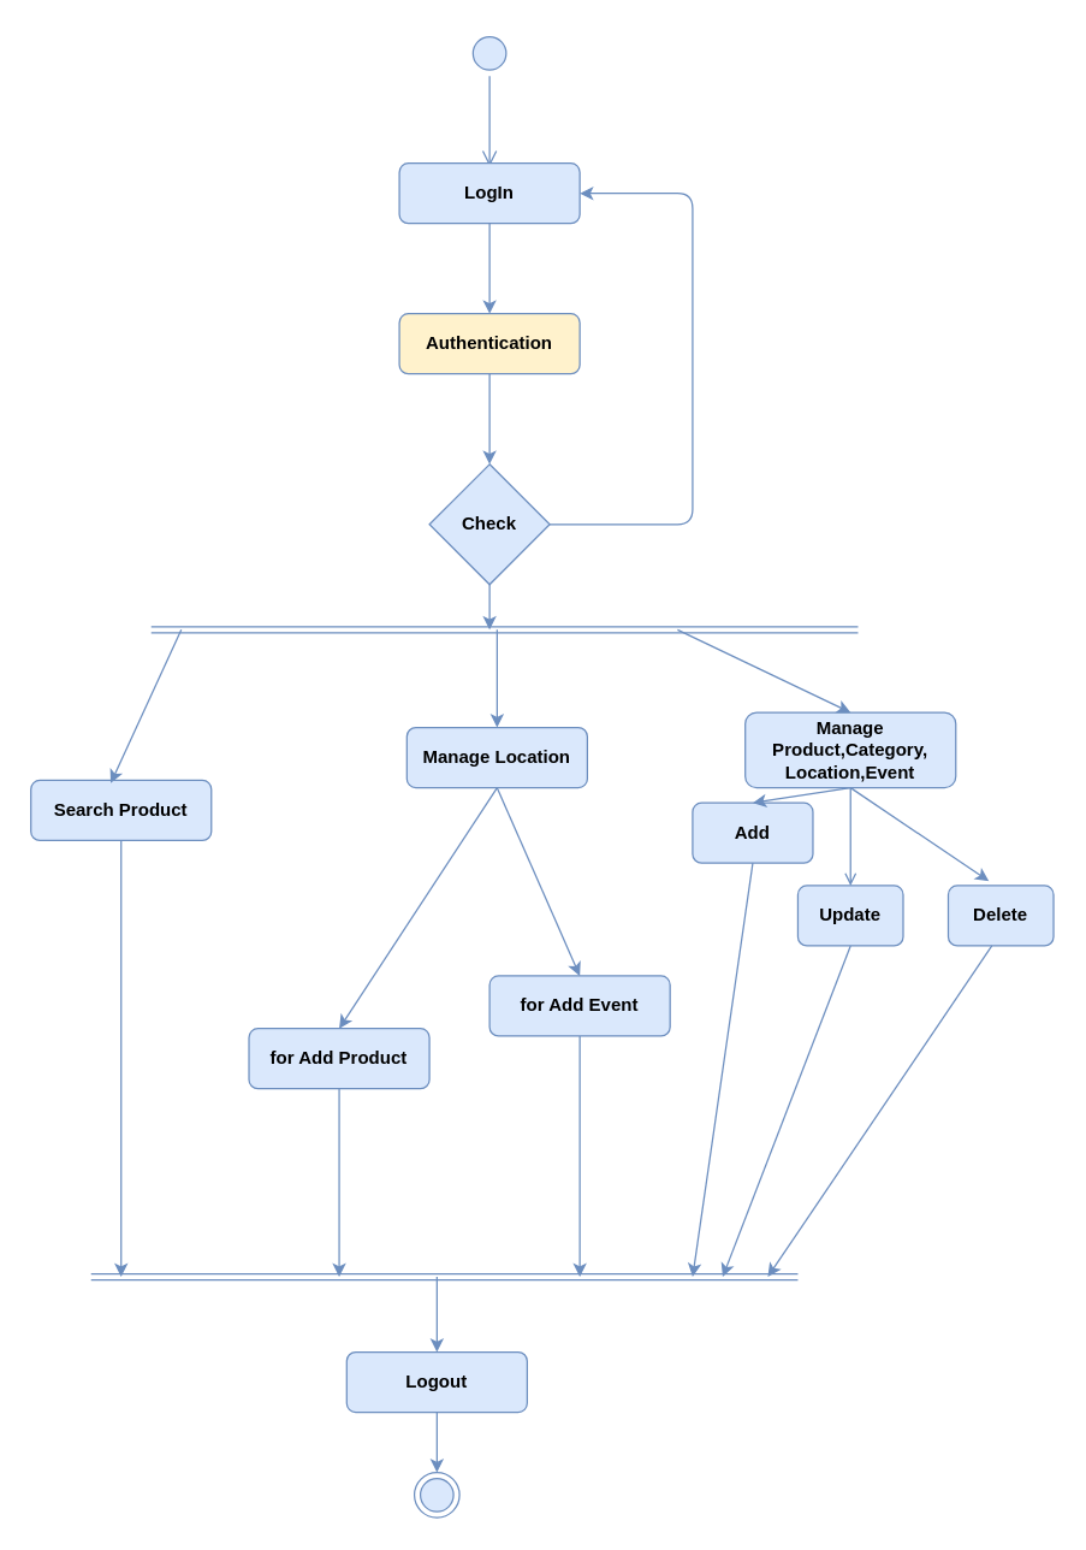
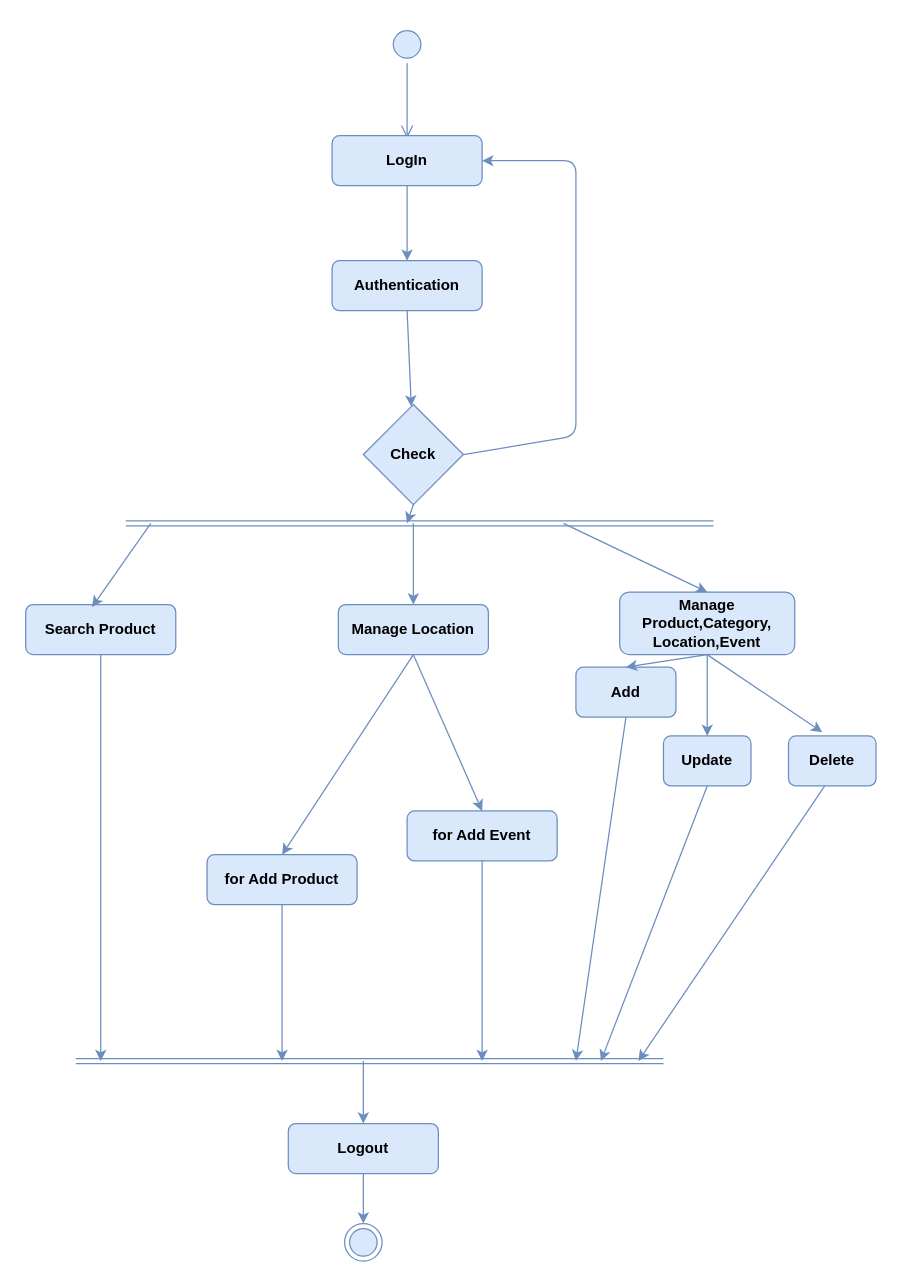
  <mxCell id="0" />
  <mxCell id="1" parent="0" />
  <mxCell id="2" value="" style="ellipse;html=1;shape=startState;fillColor=#dae8fc;strokeColor=#6c8ebf;fontStyle=1" vertex="1" parent="1"><mxGeometry x="310" y="20" width="30" height="30" as="geometry" /></mxCell>
  <mxCell id="3" value="" style="edgeStyle=orthogonalEdgeStyle;html=1;verticalAlign=bottom;endArrow=open;endSize=8;strokeColor=#6c8ebf;fillColor=#dae8fc;fontStyle=1" edge="1" parent="1" source="2"><mxGeometry relative="1" as="geometry"><mxPoint x="325" y="110" as="targetPoint" /></mxGeometry></mxCell>
  <mxCell id="4" value="LogIn" style="rounded=1;whiteSpace=wrap;html=1;fillColor=#dae8fc;strokeColor=#6c8ebf;fontStyle=1" vertex="1" parent="1"><mxGeometry x="265" y="108" width="120" height="40" as="geometry" /></mxCell>
  <mxCell id="5" value="" style="endArrow=classic;html=1;exitX=0.5;exitY=1;exitDx=0;exitDy=0;fillColor=#dae8fc;strokeColor=#6c8ebf;fontStyle=1" edge="1" parent="1" source="4"><mxGeometry width="50" height="50" relative="1" as="geometry"><mxPoint x="300" y="238" as="sourcePoint" /><mxPoint x="325" y="208" as="targetPoint" /></mxGeometry></mxCell>
- <mxCell id="6" value="Authentication" style="rounded=1;whiteSpace=wrap;html=1;fillColor=#fff2cc;strokeColor=#6c8ebf;fontStyle=1;" vertex="1" parent="1"><mxGeometry x="265" y="208" width="120" height="40" as="geometry" /></mxCell>
- <mxCell id="7" value="Check" style="rhombus;whiteSpace=wrap;html=1;fillColor=#dae8fc;strokeColor=#6c8ebf;fontStyle=1" vertex="1" parent="1"><mxGeometry x="285" y="308" width="80" height="80" as="geometry" /></mxCell>
+ <mxCell id="6" value="Authentication" style="rounded=1;whiteSpace=wrap;html=1;fillColor=#dae8fc;strokeColor=#6c8ebf;fontStyle=1" vertex="1" parent="1"><mxGeometry x="265" y="208" width="120" height="40" as="geometry" /></mxCell>
+ <mxCell id="7" value="Check" style="rhombus;whiteSpace=wrap;html=1;fillColor=#dae8fc;strokeColor=#6c8ebf;fontStyle=1" vertex="1" parent="1"><mxGeometry x="290" y="323" width="80" height="80" as="geometry" /></mxCell>
  <mxCell id="8" value="" style="endArrow=classic;html=1;exitX=0.5;exitY=1;exitDx=0;exitDy=0;fillColor=#dae8fc;strokeColor=#6c8ebf;fontStyle=1" edge="1" parent="1" source="6" target="7"><mxGeometry width="50" height="50" relative="1" as="geometry"><mxPoint x="320" y="318" as="sourcePoint" /><mxPoint x="370" y="268" as="targetPoint" /></mxGeometry></mxCell>
  <mxCell id="9" value="" style="shape=link;html=1;fillColor=#dae8fc;strokeColor=#6c8ebf;fontStyle=1" edge="1" parent="1"><mxGeometry width="50" height="50" relative="1" as="geometry"><mxPoint x="100" y="418" as="sourcePoint" /><mxPoint x="570" y="418" as="targetPoint" /></mxGeometry></mxCell>
  <mxCell id="10" value="" style="endArrow=classic;html=1;exitX=0.5;exitY=1;exitDx=0;exitDy=0;fillColor=#dae8fc;strokeColor=#6c8ebf;fontStyle=1" edge="1" parent="1" source="7"><mxGeometry width="50" height="50" relative="1" as="geometry"><mxPoint x="250" y="378" as="sourcePoint" /><mxPoint x="325" y="418" as="targetPoint" /></mxGeometry></mxCell>
  <mxCell id="11" value="" style="endArrow=classic;html=1;entryX=1;entryY=0.5;entryDx=0;entryDy=0;exitX=1;exitY=0.5;exitDx=0;exitDy=0;fillColor=#dae8fc;strokeColor=#6c8ebf;fontStyle=1" edge="1" parent="1" source="7" target="4"><mxGeometry width="50" height="50" relative="1" as="geometry"><mxPoint x="370" y="348" as="sourcePoint" /><mxPoint x="500" y="288" as="targetPoint" /><Array as="points"><mxPoint x="460" y="348" /><mxPoint x="460" y="128" /></Array></mxGeometry></mxCell>
- <mxCell id="12" value="Search Product" style="rounded=1;whiteSpace=wrap;html=1;fillColor=#dae8fc;strokeColor=#6c8ebf;fontStyle=1" vertex="1" parent="1"><mxGeometry x="20" y="518" width="120" height="40" as="geometry" /></mxCell>
+ <mxCell id="12" value="Search Product" style="rounded=1;whiteSpace=wrap;html=1;fillColor=#dae8fc;strokeColor=#6c8ebf;fontStyle=1" vertex="1" parent="1"><mxGeometry x="20" y="483" width="120" height="40" as="geometry" /></mxCell>
  <mxCell id="13" value="" style="endArrow=classic;html=1;exitX=0.5;exitY=1;exitDx=0;exitDy=0;fillColor=#dae8fc;strokeColor=#6c8ebf;fontStyle=1" edge="1" parent="1" source="12"><mxGeometry width="50" height="50" relative="1" as="geometry"><mxPoint x="60" y="558" as="sourcePoint" /><mxPoint x="80" y="848" as="targetPoint" /></mxGeometry></mxCell>
  <mxCell id="14" value="" style="endArrow=classic;html=1;entryX=0.442;entryY=0.05;entryDx=0;entryDy=0;entryPerimeter=0;fillColor=#dae8fc;strokeColor=#6c8ebf;fontStyle=1" edge="1" parent="1" target="12"><mxGeometry width="50" height="50" relative="1" as="geometry"><mxPoint x="120" y="418" as="sourcePoint" /><mxPoint x="80" y="474" as="targetPoint" /></mxGeometry></mxCell>
  <mxCell id="15" value="Manage Location" style="rounded=1;whiteSpace=wrap;html=1;fillColor=#dae8fc;strokeColor=#6c8ebf;fontStyle=1" vertex="1" parent="1"><mxGeometry x="270" y="483" width="120" height="40" as="geometry" /></mxCell>
  <mxCell id="16" value="for Add Product" style="rounded=1;whiteSpace=wrap;html=1;fillColor=#dae8fc;strokeColor=#6c8ebf;fontStyle=1" vertex="1" parent="1"><mxGeometry x="165" y="683" width="120" height="40" as="geometry" /></mxCell>
  <mxCell id="17" value="for Add Event" style="rounded=1;whiteSpace=wrap;html=1;fillColor=#dae8fc;strokeColor=#6c8ebf;fontStyle=1" vertex="1" parent="1"><mxGeometry x="325" y="648" width="120" height="40" as="geometry" /></mxCell>
  <mxCell id="18" value="" style="endArrow=classic;html=1;entryX=0.5;entryY=0;entryDx=0;entryDy=0;fillColor=#dae8fc;strokeColor=#6c8ebf;fontStyle=1" edge="1" parent="1" target="15"><mxGeometry width="50" height="50" relative="1" as="geometry"><mxPoint x="330" y="418" as="sourcePoint" /><mxPoint x="470" y="458" as="targetPoint" /></mxGeometry></mxCell>
  <mxCell id="19" value="" style="endArrow=classic;html=1;entryX=0.5;entryY=0;entryDx=0;entryDy=0;fillColor=#dae8fc;strokeColor=#6c8ebf;fontStyle=1;exitX=0.5;exitY=1;exitDx=0;exitDy=0;" edge="1" parent="1" source="15" target="16"><mxGeometry width="50" height="50" relative="1" as="geometry"><mxPoint x="330" y="528" as="sourcePoint" /><mxPoint x="320" y="528" as="targetPoint" /></mxGeometry></mxCell>
  <mxCell id="20" value="" style="endArrow=classic;html=1;entryX=0.5;entryY=0;entryDx=0;entryDy=0;fillColor=#dae8fc;strokeColor=#6c8ebf;fontStyle=1;exitX=0.5;exitY=1;exitDx=0;exitDy=0;" edge="1" parent="1" target="17" source="15"><mxGeometry width="50" height="50" relative="1" as="geometry"><mxPoint x="260" y="518" as="sourcePoint" /><mxPoint x="360" y="528" as="targetPoint" /></mxGeometry></mxCell>
  <mxCell id="21" value="Manage Product,Category,&lt;br&gt;Location,Event" style="rounded=1;whiteSpace=wrap;html=1;fillColor=#dae8fc;strokeColor=#6c8ebf;fontStyle=1" vertex="1" parent="1"><mxGeometry x="495" y="473" width="140" height="50" as="geometry" /></mxCell>
  <mxCell id="22" value="" style="endArrow=classic;html=1;entryX=0.5;entryY=0;entryDx=0;entryDy=0;fillColor=#dae8fc;strokeColor=#6c8ebf;fontStyle=1" edge="1" parent="1" target="21"><mxGeometry width="50" height="50" relative="1" as="geometry"><mxPoint x="450" y="418" as="sourcePoint" /><mxPoint x="490" y="438" as="targetPoint" /></mxGeometry></mxCell>
  <mxCell id="23" value="Add" style="rounded=1;whiteSpace=wrap;html=1;fillColor=#dae8fc;strokeColor=#6c8ebf;fontStyle=1" vertex="1" parent="1"><mxGeometry x="460" y="533" width="80" height="40" as="geometry" /></mxCell>
  <mxCell id="24" value="" style="endArrow=classic;html=1;exitX=0.5;exitY=1;exitDx=0;exitDy=0;entryX=0.5;entryY=0;entryDx=0;entryDy=0;fillColor=#dae8fc;strokeColor=#6c8ebf;fontStyle=1" edge="1" parent="1" source="21" target="23"><mxGeometry width="50" height="50" relative="1" as="geometry"><mxPoint x="520" y="588" as="sourcePoint" /><mxPoint x="570" y="538" as="targetPoint" /></mxGeometry></mxCell>
  <mxCell id="25" value="" style="shape=link;html=1;fillColor=#dae8fc;strokeColor=#6c8ebf;fontStyle=1" edge="1" parent="1"><mxGeometry width="50" height="50" relative="1" as="geometry"><mxPoint x="60" y="848" as="sourcePoint" /><mxPoint x="530" y="848" as="targetPoint" /></mxGeometry></mxCell>
  <mxCell id="26" value="" style="endArrow=classic;html=1;exitX=0.5;exitY=1;exitDx=0;exitDy=0;fillColor=#dae8fc;strokeColor=#6c8ebf;fontStyle=1" edge="1" parent="1" source="17"><mxGeometry width="50" height="50" relative="1" as="geometry"><mxPoint x="260" y="748" as="sourcePoint" /><mxPoint x="385" y="848" as="targetPoint" /></mxGeometry></mxCell>
  <mxCell id="27" value="" style="endArrow=classic;html=1;exitX=0.5;exitY=1;exitDx=0;exitDy=0;fillColor=#dae8fc;strokeColor=#6c8ebf;fontStyle=1" edge="1" parent="1" source="23"><mxGeometry width="50" height="50" relative="1" as="geometry"><mxPoint x="470" y="688" as="sourcePoint" /><mxPoint x="460" y="848" as="targetPoint" /></mxGeometry></mxCell>
  <mxCell id="28" value="" style="endArrow=classic;html=1;exitX=0.5;exitY=1;exitDx=0;exitDy=0;fillColor=#dae8fc;strokeColor=#6c8ebf;fontStyle=1" edge="1" parent="1" source="16"><mxGeometry width="50" height="50" relative="1" as="geometry"><mxPoint x="260" y="768" as="sourcePoint" /><mxPoint x="225" y="848" as="targetPoint" /></mxGeometry></mxCell>
  <mxCell id="29" value="" style="ellipse;html=1;shape=endState;fillColor=#dae8fc;strokeColor=#6c8ebf;fontStyle=1" vertex="1" parent="1"><mxGeometry x="275" y="978" width="30" height="30" as="geometry" /></mxCell>
  <mxCell id="30" value="Logout" style="rounded=1;whiteSpace=wrap;html=1;fillColor=#dae8fc;strokeColor=#6c8ebf;fontStyle=1" vertex="1" parent="1"><mxGeometry x="230" y="898" width="120" height="40" as="geometry" /></mxCell>
  <mxCell id="31" value="" style="endArrow=classic;html=1;entryX=0.5;entryY=0;entryDx=0;entryDy=0;fillColor=#dae8fc;strokeColor=#6c8ebf;fontStyle=1" edge="1" parent="1" target="30"><mxGeometry width="50" height="50" relative="1" as="geometry"><mxPoint x="290" y="848" as="sourcePoint" /><mxPoint x="300" y="868" as="targetPoint" /></mxGeometry></mxCell>
  <mxCell id="32" value="" style="endArrow=classic;html=1;exitX=0.5;exitY=1;exitDx=0;exitDy=0;entryX=0.5;entryY=0;entryDx=0;entryDy=0;fillColor=#dae8fc;strokeColor=#6c8ebf;fontStyle=1" edge="1" parent="1" source="30" target="29"><mxGeometry width="50" height="50" relative="1" as="geometry"><mxPoint x="310" y="998" as="sourcePoint" /><mxPoint x="360" y="948" as="targetPoint" /></mxGeometry></mxCell>
  <mxCell id="33" value="Update" style="rounded=1;whiteSpace=wrap;html=1;fillColor=#dae8fc;strokeColor=#6c8ebf;fontStyle=1" vertex="1" parent="1"><mxGeometry x="530" y="588" width="70" height="40" as="geometry" /></mxCell>
  <mxCell id="34" value="Delete" style="rounded=1;whiteSpace=wrap;html=1;fillColor=#dae8fc;strokeColor=#6c8ebf;fontStyle=1" vertex="1" parent="1"><mxGeometry x="630" y="588" width="70" height="40" as="geometry" /></mxCell>
- <mxCell id="35" value="" style="endArrow=open;html=1;exitX=0.5;exitY=1;exitDx=0;exitDy=0;entryX=0.5;entryY=0;entryDx=0;entryDy=0;fillColor=#dae8fc;strokeColor=#6c8ebf;fontStyle=1;" edge="1" parent="1" source="21" target="33"><mxGeometry width="50" height="50" relative="1" as="geometry"><mxPoint x="570" y="568" as="sourcePoint" /><mxPoint x="620" y="518" as="targetPoint" /></mxGeometry></mxCell>
+ <mxCell id="35" value="" style="endArrow=classic;html=1;exitX=0.5;exitY=1;exitDx=0;exitDy=0;entryX=0.5;entryY=0;entryDx=0;entryDy=0;fillColor=#dae8fc;strokeColor=#6c8ebf;fontStyle=1" edge="1" parent="1" source="21" target="33"><mxGeometry width="50" height="50" relative="1" as="geometry"><mxPoint x="570" y="568" as="sourcePoint" /><mxPoint x="620" y="518" as="targetPoint" /></mxGeometry></mxCell>
  <mxCell id="36" value="" style="endArrow=classic;html=1;exitX=0.5;exitY=1;exitDx=0;exitDy=0;entryX=0.386;entryY=-0.075;entryDx=0;entryDy=0;entryPerimeter=0;fillColor=#dae8fc;strokeColor=#6c8ebf;fontStyle=1" edge="1" parent="1" source="21" target="34"><mxGeometry width="50" height="50" relative="1" as="geometry"><mxPoint x="580" y="578" as="sourcePoint" /><mxPoint x="630" y="528" as="targetPoint" /></mxGeometry></mxCell>
  <mxCell id="37" value="" style="endArrow=classic;html=1;exitX=0.5;exitY=1;exitDx=0;exitDy=0;fillColor=#dae8fc;strokeColor=#6c8ebf;" edge="1" parent="1" source="33"><mxGeometry width="50" height="50" relative="1" as="geometry"><mxPoint x="580" y="778" as="sourcePoint" /><mxPoint x="480" y="848" as="targetPoint" /></mxGeometry></mxCell>
  <mxCell id="38" value="" style="endArrow=classic;html=1;exitX=0.414;exitY=1;exitDx=0;exitDy=0;exitPerimeter=0;fillColor=#dae8fc;strokeColor=#6c8ebf;" edge="1" parent="1" source="34"><mxGeometry width="50" height="50" relative="1" as="geometry"><mxPoint x="660" y="728" as="sourcePoint" /><mxPoint x="510" y="848" as="targetPoint" /></mxGeometry></mxCell>
